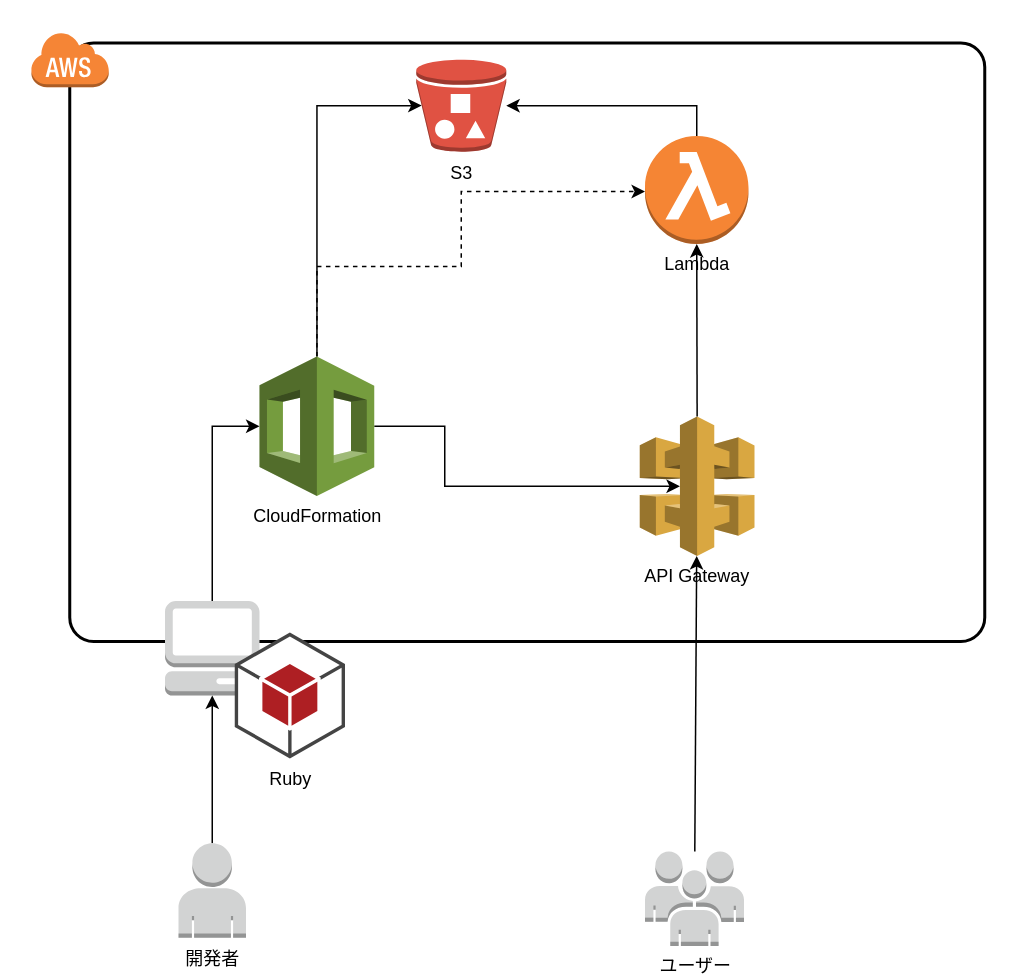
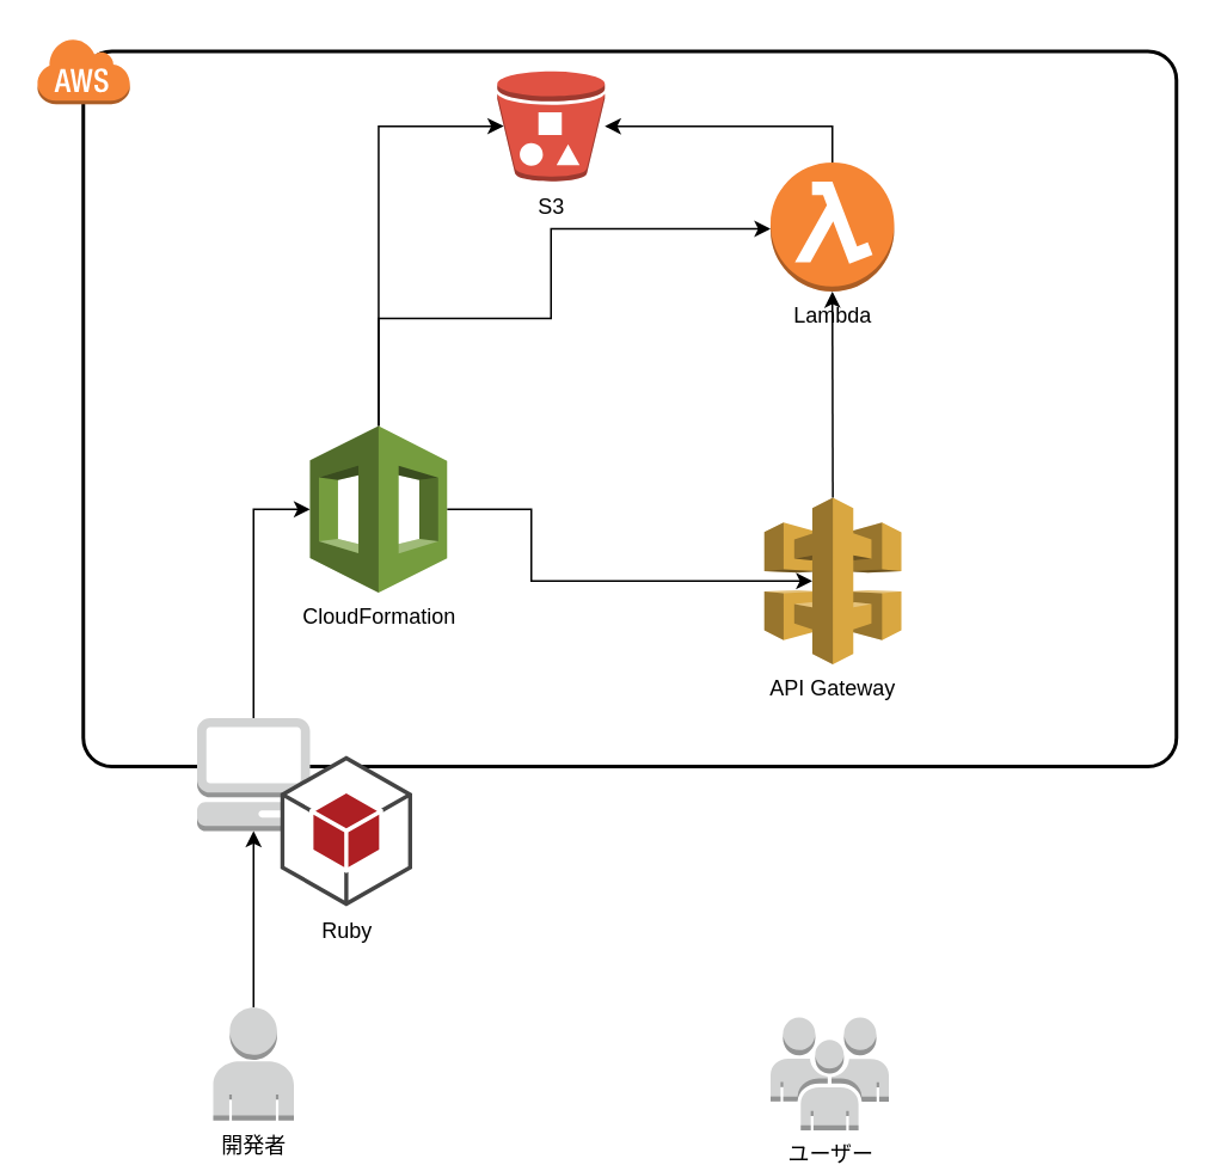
  <mxCell id="0" />
  <mxCell id="1" parent="0" />
  <mxCell id="2" value="" style="rounded=1;arcSize=4;dashed=0;strokeColor=#000000;fillColor=none;gradientColor=none;strokeWidth=2;shadow=0;comic=0;fontFamily=Verdana;fontSize=12;fontColor=#000000;html=1;" parent="1" vertex="1"><mxGeometry x="46" y="28" width="610" height="399" as="geometry" /></mxCell>
  <mxCell id="3" value="" style="dashed=0;html=1;shape=mxgraph.aws3.cloud;fillColor=#F58536;gradientColor=none;dashed=0;rounded=1;shadow=0;comic=0;strokeColor=#E6E6E6;strokeWidth=6;fontFamily=Verdana;fontSize=12;fontColor=#000000;" parent="1" vertex="1"><mxGeometry x="20" y="20.5" width="52" height="37" as="geometry" /></mxCell>
  <mxCell id="4" style="edgeStyle=orthogonalEdgeStyle;rounded=0;orthogonalLoop=1;jettySize=auto;html=1;exitX=0.5;exitY=0;exitDx=0;exitDy=0;exitPerimeter=0;" parent="1" source="5" target="6" edge="1"><mxGeometry relative="1" as="geometry" /></mxCell>
  <mxCell id="5" value="Lambda" style="outlineConnect=0;dashed=0;verticalLabelPosition=bottom;verticalAlign=top;align=center;html=1;shape=mxgraph.aws3.lambda_function;fillColor=#F58534;gradientColor=none;" parent="1" vertex="1"><mxGeometry x="429.5" y="90" width="69" height="72" as="geometry" /></mxCell>
  <mxCell id="6" value="S3" style="outlineConnect=0;dashed=0;verticalLabelPosition=bottom;verticalAlign=top;align=center;html=1;shape=mxgraph.aws3.bucket_with_objects;fillColor=#E05243;gradientColor=none;" parent="1" vertex="1"><mxGeometry x="277" y="39" width="60" height="61.5" as="geometry" /></mxCell>
- <mxCell id="7" style="edgeStyle=orthogonalEdgeStyle;rounded=0;orthogonalLoop=1;jettySize=auto;html=1;dashed=1;" parent="1" source="10" target="5" edge="1"><mxGeometry relative="1" as="geometry"><Array as="points"><mxPoint x="211" y="177" /><mxPoint x="307" y="177" /><mxPoint x="307" y="127" /></Array></mxGeometry></mxCell>
+ <mxCell id="7" style="edgeStyle=orthogonalEdgeStyle;rounded=0;orthogonalLoop=1;jettySize=auto;html=1;" parent="1" source="10" target="5" edge="1"><mxGeometry relative="1" as="geometry"><Array as="points"><mxPoint x="211" y="177" /><mxPoint x="307" y="177" /><mxPoint x="307" y="127" /></Array></mxGeometry></mxCell>
  <mxCell id="8" style="edgeStyle=orthogonalEdgeStyle;rounded=0;orthogonalLoop=1;jettySize=auto;html=1;entryX=0.35;entryY=0.5;entryDx=0;entryDy=0;entryPerimeter=0;" parent="1" source="10" target="11" edge="1"><mxGeometry relative="1" as="geometry"><Array as="points"><mxPoint x="296" y="284" /><mxPoint x="296" y="324" /></Array></mxGeometry></mxCell>
  <mxCell id="9" style="edgeStyle=orthogonalEdgeStyle;rounded=0;orthogonalLoop=1;jettySize=auto;html=1;entryX=0.06;entryY=0.5;entryDx=0;entryDy=0;entryPerimeter=0;" parent="1" source="10" target="6" edge="1"><mxGeometry relative="1" as="geometry"><Array as="points"><mxPoint x="211" y="70" /></Array></mxGeometry></mxCell>
  <mxCell id="10" value="CloudFormation" style="outlineConnect=0;dashed=0;verticalLabelPosition=bottom;verticalAlign=top;align=center;html=1;shape=mxgraph.aws3.cloudformation;fillColor=#759C3E;gradientColor=none;" parent="1" vertex="1"><mxGeometry x="172.5" y="237" width="76.5" height="93" as="geometry" /></mxCell>
  <mxCell id="11" value="API Gateway&lt;br&gt;" style="outlineConnect=0;dashed=0;verticalLabelPosition=bottom;verticalAlign=top;align=center;html=1;shape=mxgraph.aws3.api_gateway;fillColor=#D9A741;gradientColor=none;" parent="1" vertex="1"><mxGeometry x="426" y="277" width="76.5" height="93" as="geometry" /></mxCell>
  <mxCell id="12" value="ユーザー" style="outlineConnect=0;dashed=0;verticalLabelPosition=bottom;verticalAlign=top;align=center;html=1;shape=mxgraph.aws3.users;fillColor=#D2D3D3;gradientColor=none;" parent="1" vertex="1"><mxGeometry x="429.5" y="567" width="66" height="63" as="geometry" /></mxCell>
  <mxCell id="13" style="edgeStyle=orthogonalEdgeStyle;rounded=0;orthogonalLoop=1;jettySize=auto;html=1;entryX=0;entryY=0.5;entryDx=0;entryDy=0;entryPerimeter=0;exitX=0.5;exitY=0;exitDx=0;exitDy=0;exitPerimeter=0;" parent="1" source="14" target="10" edge="1"><mxGeometry relative="1" as="geometry" /></mxCell>
  <mxCell id="14" value="" style="outlineConnect=0;dashed=0;verticalLabelPosition=bottom;verticalAlign=top;align=center;html=1;shape=mxgraph.aws3.management_console;fillColor=#D2D3D3;gradientColor=none;" parent="1" vertex="1"><mxGeometry x="109.5" y="400" width="63" height="63" as="geometry" /></mxCell>
  <mxCell id="15" style="edgeStyle=orthogonalEdgeStyle;rounded=0;orthogonalLoop=1;jettySize=auto;html=1;" parent="1" source="16" target="14" edge="1"><mxGeometry relative="1" as="geometry" /></mxCell>
  <mxCell id="16" value="開発者" style="outlineConnect=0;dashed=0;verticalLabelPosition=bottom;verticalAlign=top;align=center;html=1;shape=mxgraph.aws3.user;fillColor=#D2D3D3;gradientColor=none;" parent="1" vertex="1"><mxGeometry x="118.5" y="561.5" width="45" height="63" as="geometry" /></mxCell>
- <mxCell id="17" value="" style="endArrow=classic;html=1;" parent="1" source="12" target="11" edge="1"><mxGeometry width="50" height="50" relative="1" as="geometry"><mxPoint x="464" y="342" as="sourcePoint" /><mxPoint x="476.917" y="416" as="targetPoint" /></mxGeometry></mxCell>
  <mxCell id="18" value="" style="endArrow=classic;html=1;exitX=0.5;exitY=0;exitDx=0;exitDy=0;exitPerimeter=0;entryX=0.5;entryY=1;entryDx=0;entryDy=0;entryPerimeter=0;" parent="1" source="11" target="5" edge="1"><mxGeometry width="50" height="50" relative="1" as="geometry"><mxPoint x="548.5" y="172" as="sourcePoint" /><mxPoint x="546.884" y="126" as="targetPoint" /></mxGeometry></mxCell>
  <mxCell id="19" value="Ruby" style="outlineConnect=0;dashed=0;verticalLabelPosition=bottom;verticalAlign=top;align=center;html=1;shape=mxgraph.aws3.android;fillColor=#AE1F23;gradientColor=none;" vertex="1" parent="1"><mxGeometry x="156" y="421" width="73.5" height="84" as="geometry" /></mxCell>
